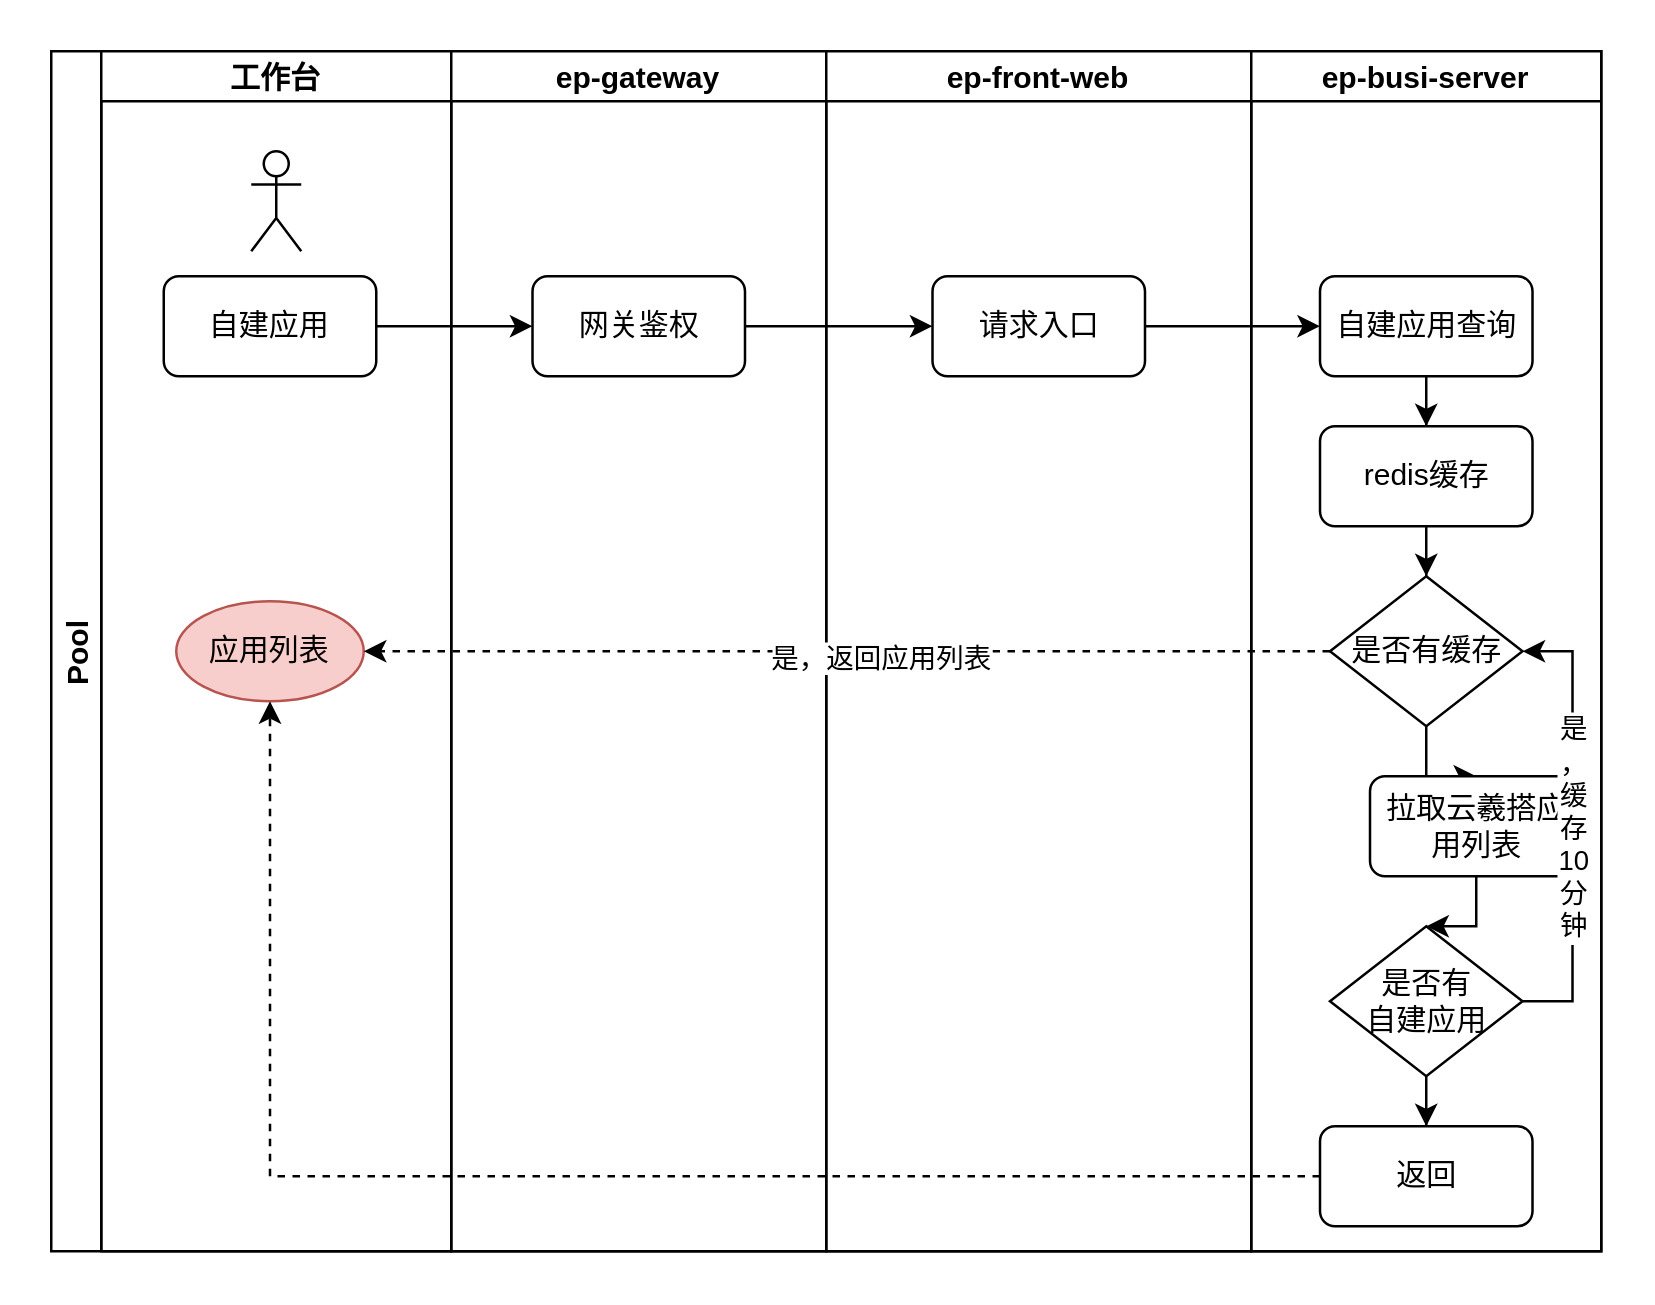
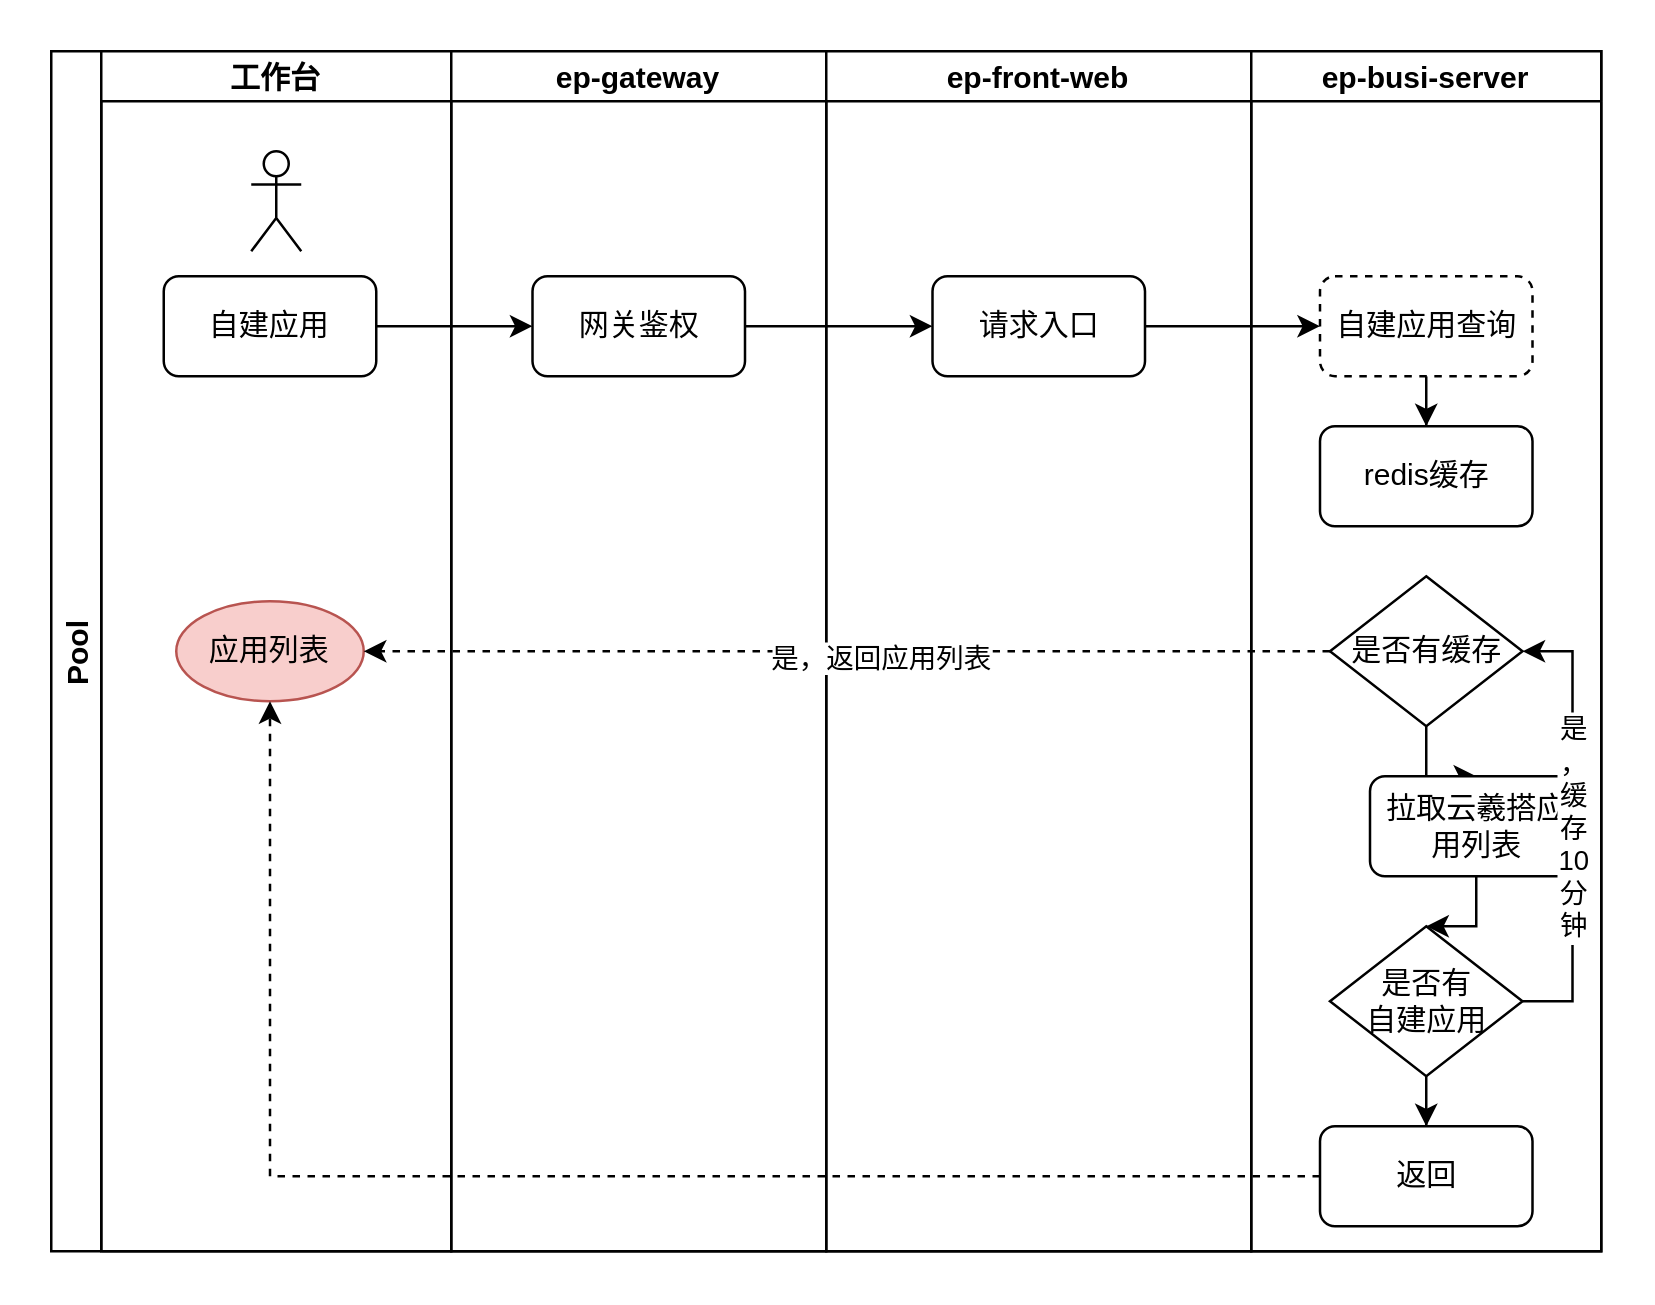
  <mxCell id="0" />
  <mxCell id="1" parent="0" />
  <mxCell id="2" value="Pool" style="swimlane;childLayout=stackLayout;resizeParent=1;resizeParentMax=0;startSize=20;horizontal=0;horizontalStack=1;" vertex="1" parent="1"><mxGeometry x="20" y="20" width="620" height="480" as="geometry" /></mxCell>
  <mxCell id="3" value="工作台" style="swimlane;startSize=20;" vertex="1" parent="2"><mxGeometry x="20" width="140" height="480" as="geometry" /></mxCell>
  <mxCell id="4" value="" style="shape=umlActor;verticalLabelPosition=bottom;verticalAlign=top;html=1;outlineConnect=0;" vertex="1" parent="3"><mxGeometry x="60" y="40" width="20" height="40" as="geometry" /></mxCell>
  <mxCell id="5" value="自建应用" style="rounded=1;whiteSpace=wrap;html=1;" vertex="1" parent="3"><mxGeometry x="25" y="90" width="85" height="40" as="geometry" /></mxCell>
  <mxCell id="6" value="应用列表" style="strokeWidth=1;html=1;shape=mxgraph.flowchart.start_1;whiteSpace=wrap;fillColor=#f8cecc;strokeColor=#b85450;" vertex="1" parent="3"><mxGeometry x="30" y="220" width="75" height="40" as="geometry" /></mxCell>
  <mxCell id="7" value="ep-gateway" style="swimlane;startSize=20;" vertex="1" parent="2"><mxGeometry x="160" width="150" height="480" as="geometry" /></mxCell>
  <mxCell id="8" value="网关鉴权" style="rounded=1;whiteSpace=wrap;html=1;" vertex="1" parent="7"><mxGeometry x="32.5" y="90" width="85" height="40" as="geometry" /></mxCell>
  <mxCell id="9" value="ep-front-web" style="swimlane;startSize=20;" vertex="1" parent="2"><mxGeometry x="310" width="170" height="480" as="geometry" /></mxCell>
  <mxCell id="10" value="请求入口" style="rounded=1;whiteSpace=wrap;html=1;" vertex="1" parent="9"><mxGeometry x="42.5" y="90" width="85" height="40" as="geometry" /></mxCell>
  <mxCell id="11" style="edgeStyle=orthogonalEdgeStyle;rounded=0;orthogonalLoop=1;jettySize=auto;html=1;" edge="1" parent="2" source="5" target="8"><mxGeometry relative="1" as="geometry" /></mxCell>
  <mxCell id="12" style="edgeStyle=orthogonalEdgeStyle;rounded=0;orthogonalLoop=1;jettySize=auto;html=1;" edge="1" parent="2" source="8" target="10"><mxGeometry relative="1" as="geometry" /></mxCell>
  <mxCell id="13" style="edgeStyle=orthogonalEdgeStyle;rounded=0;orthogonalLoop=1;jettySize=auto;html=1;" edge="1" parent="2" source="10" target="16"><mxGeometry relative="1" as="geometry" /></mxCell>
  <mxCell id="14" value="ep-busi-server" style="swimlane;startSize=20;" vertex="1" parent="2"><mxGeometry x="480" width="140" height="480" as="geometry" /></mxCell>
  <mxCell id="15" style="edgeStyle=orthogonalEdgeStyle;rounded=0;orthogonalLoop=1;jettySize=auto;html=1;entryX=0.5;entryY=0;entryDx=0;entryDy=0;" edge="1" parent="14" source="16" target="18"><mxGeometry relative="1" as="geometry" /></mxCell>
- <mxCell id="16" value="自建应用查询" style="rounded=1;whiteSpace=wrap;html=1;" vertex="1" parent="14"><mxGeometry x="27.5" y="90" width="85" height="40" as="geometry" /></mxCell>
- <mxCell id="17" style="edgeStyle=orthogonalEdgeStyle;rounded=0;orthogonalLoop=1;jettySize=auto;html=1;" edge="1" parent="14" source="18" target="20"><mxGeometry relative="1" as="geometry" /></mxCell>
+ <mxCell id="16" value="自建应用查询" style="rounded=1;whiteSpace=wrap;html=1;dashed=1;" vertex="1" parent="14"><mxGeometry x="27.5" y="90" width="85" height="40" as="geometry" /></mxCell>
  <mxCell id="18" value="redis缓存" style="rounded=1;whiteSpace=wrap;html=1;" vertex="1" parent="14"><mxGeometry x="27.5" y="150" width="85" height="40" as="geometry" /></mxCell>
  <mxCell id="19" style="edgeStyle=orthogonalEdgeStyle;rounded=0;orthogonalLoop=1;jettySize=auto;html=1;entryX=0.5;entryY=0;entryDx=0;entryDy=0;" edge="1" parent="14" source="20" target="22"><mxGeometry relative="1" as="geometry" /></mxCell>
  <mxCell id="20" value="是否有缓存" style="rhombus;whiteSpace=wrap;html=1;" vertex="1" parent="14"><mxGeometry x="31.5" y="210" width="77" height="60" as="geometry" /></mxCell>
  <mxCell id="21" style="edgeStyle=orthogonalEdgeStyle;rounded=0;orthogonalLoop=1;jettySize=auto;html=1;" edge="1" parent="14" source="22" target="26"><mxGeometry relative="1" as="geometry" /></mxCell>
  <mxCell id="22" value="拉取云羲搭应用列表" style="rounded=1;whiteSpace=wrap;html=1;" vertex="1" parent="14"><mxGeometry x="47.5" y="290" width="85" height="40" as="geometry" /></mxCell>
  <mxCell id="23" style="edgeStyle=orthogonalEdgeStyle;rounded=0;orthogonalLoop=1;jettySize=auto;html=1;entryX=1;entryY=0.5;entryDx=0;entryDy=0;exitX=1;exitY=0.5;exitDx=0;exitDy=0;" edge="1" parent="14" source="26" target="20"><mxGeometry relative="1" as="geometry" /></mxCell>
  <mxCell id="24" value="是&lt;br&gt;，&lt;br&gt;缓&lt;br&gt;存&lt;br&gt;10&lt;br&gt;分&lt;br&gt;钟" style="edgeLabel;html=1;align=center;verticalAlign=middle;resizable=0;points=[];" vertex="1" connectable="0" parent="23"><mxGeometry y="1" relative="1" as="geometry"><mxPoint x="1" as="offset" /></mxGeometry></mxCell>
  <mxCell id="25" style="edgeStyle=orthogonalEdgeStyle;rounded=0;orthogonalLoop=1;jettySize=auto;html=1;" edge="1" parent="14" source="26" target="27"><mxGeometry relative="1" as="geometry" /></mxCell>
  <mxCell id="26" value="是否有&lt;br&gt;自建应用" style="rhombus;whiteSpace=wrap;html=1;" vertex="1" parent="14"><mxGeometry x="31.5" y="350" width="77" height="60" as="geometry" /></mxCell>
  <mxCell id="27" value="返回" style="rounded=1;whiteSpace=wrap;html=1;" vertex="1" parent="14"><mxGeometry x="27.5" y="430" width="85" height="40" as="geometry" /></mxCell>
  <mxCell id="28" style="edgeStyle=orthogonalEdgeStyle;rounded=0;orthogonalLoop=1;jettySize=auto;html=1;entryX=1;entryY=0.5;entryDx=0;entryDy=0;entryPerimeter=0;dashed=1;" edge="1" parent="2" source="20" target="6"><mxGeometry relative="1" as="geometry" /></mxCell>
  <mxCell id="29" value="是，返回应用列表" style="edgeLabel;html=1;align=center;verticalAlign=middle;resizable=0;points=[];" vertex="1" connectable="0" parent="28"><mxGeometry x="-0.066" y="2" relative="1" as="geometry"><mxPoint as="offset" /></mxGeometry></mxCell>
  <mxCell id="30" style="edgeStyle=orthogonalEdgeStyle;rounded=0;orthogonalLoop=1;jettySize=auto;html=1;entryX=0.5;entryY=1;entryDx=0;entryDy=0;entryPerimeter=0;dashed=1;" edge="1" parent="2" source="27" target="6"><mxGeometry relative="1" as="geometry" /></mxCell>
